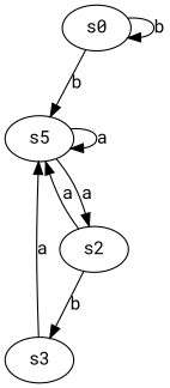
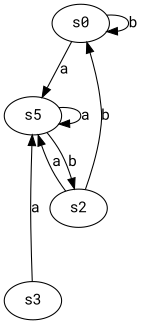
  digraph {
    fontname="Roboto Mono"
    node [fontname="Roboto Mono"]
    edge [fontname="Roboto Mono"]
    s0
    n2 [label=s5]
    s2
    s3
    s0 -> s0 [label=b]
-   s0 -> n2 [label=b]
+   s0 -> n2 [label=a]
    n2 -> n2 [label=a]
-   n2 -> s2 [label=a]
+   n2 -> s2 [label=b]
    s2 -> n2 [label=a]
-   s2 -> s3 [label=b]
+   s2 -> s0 [label=b]
    s3 -> n2 [label=a]
  }
